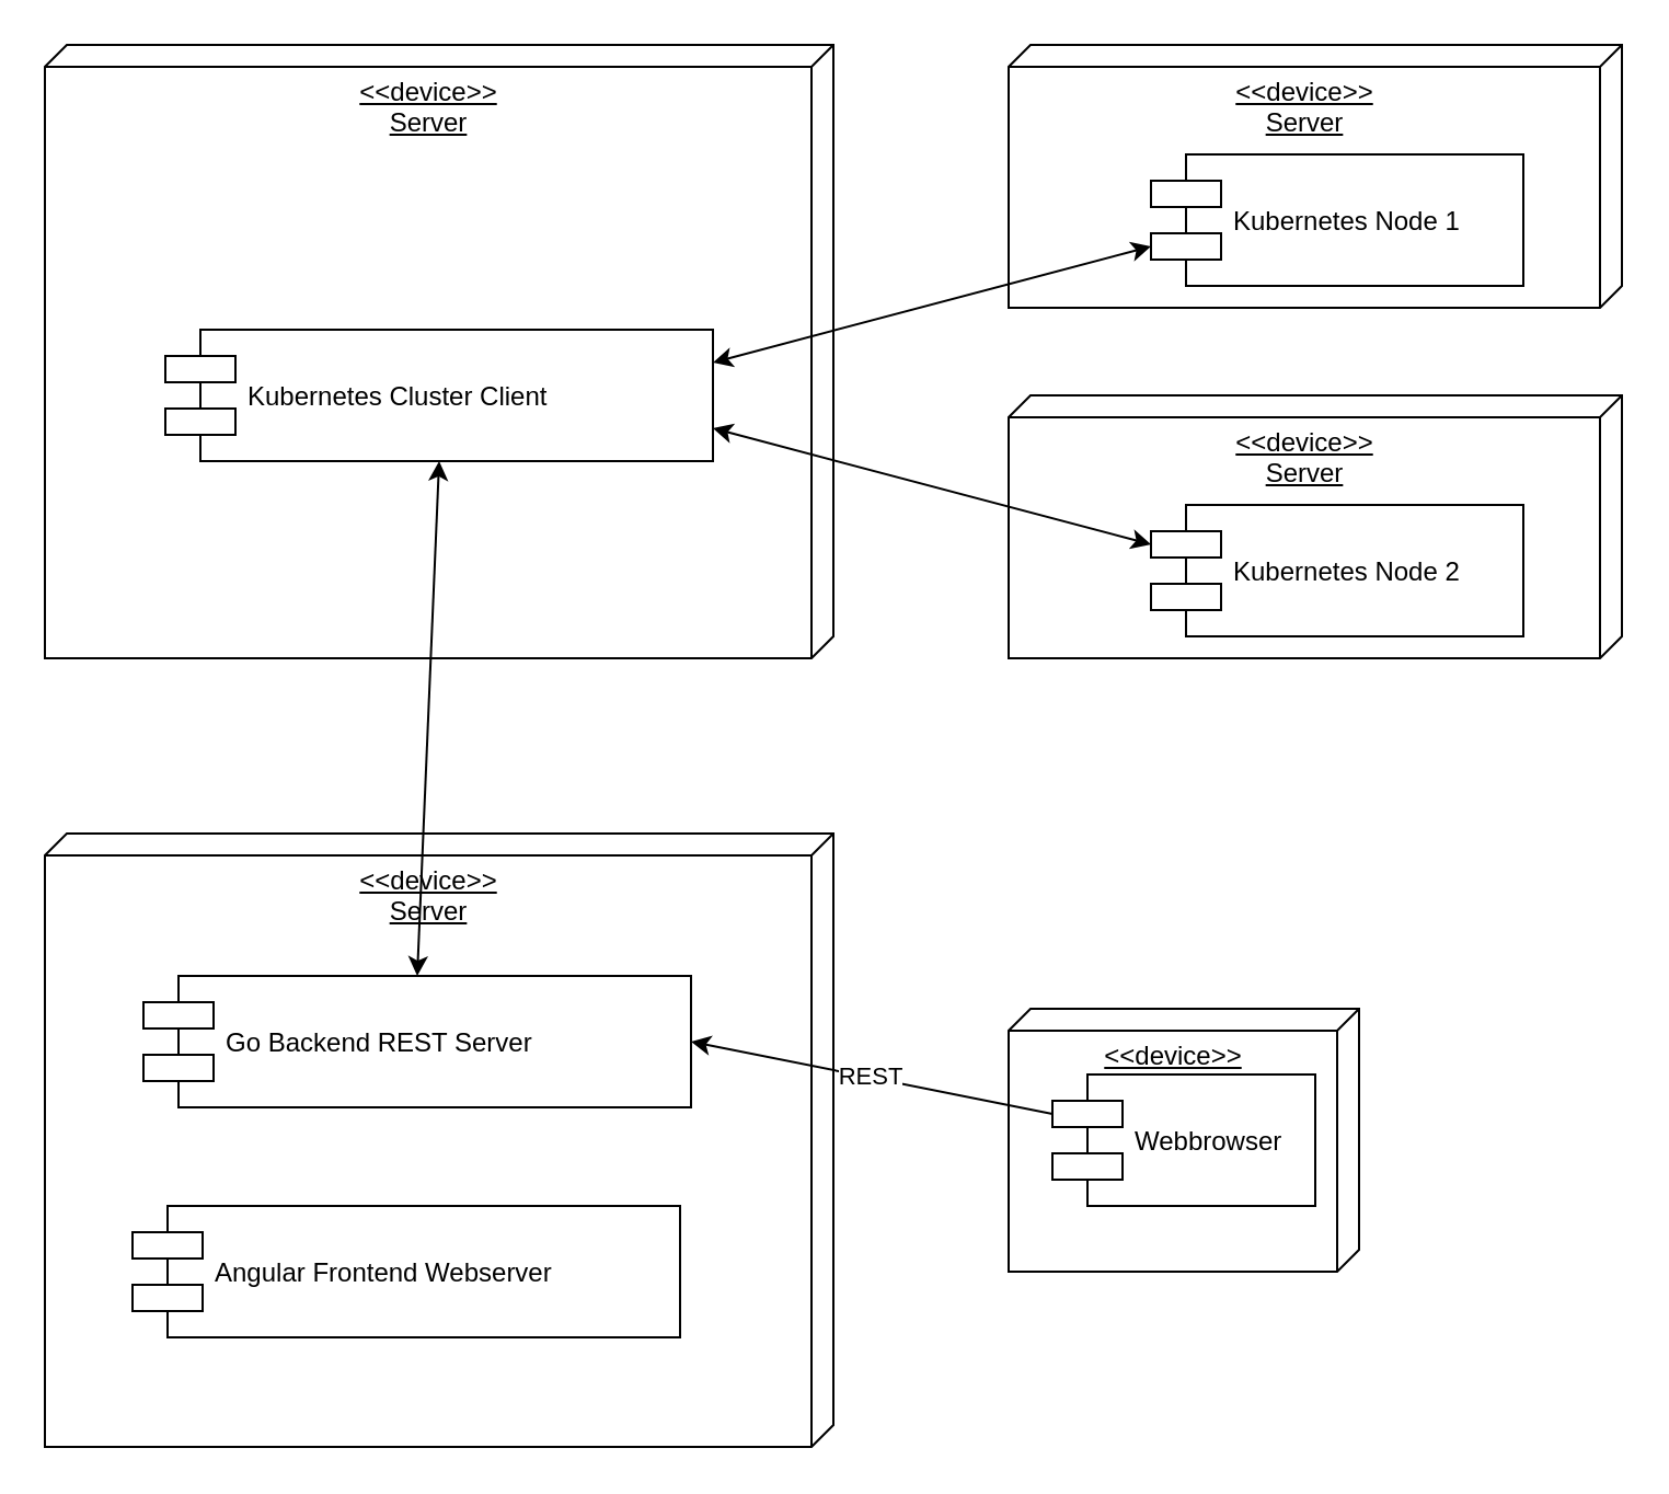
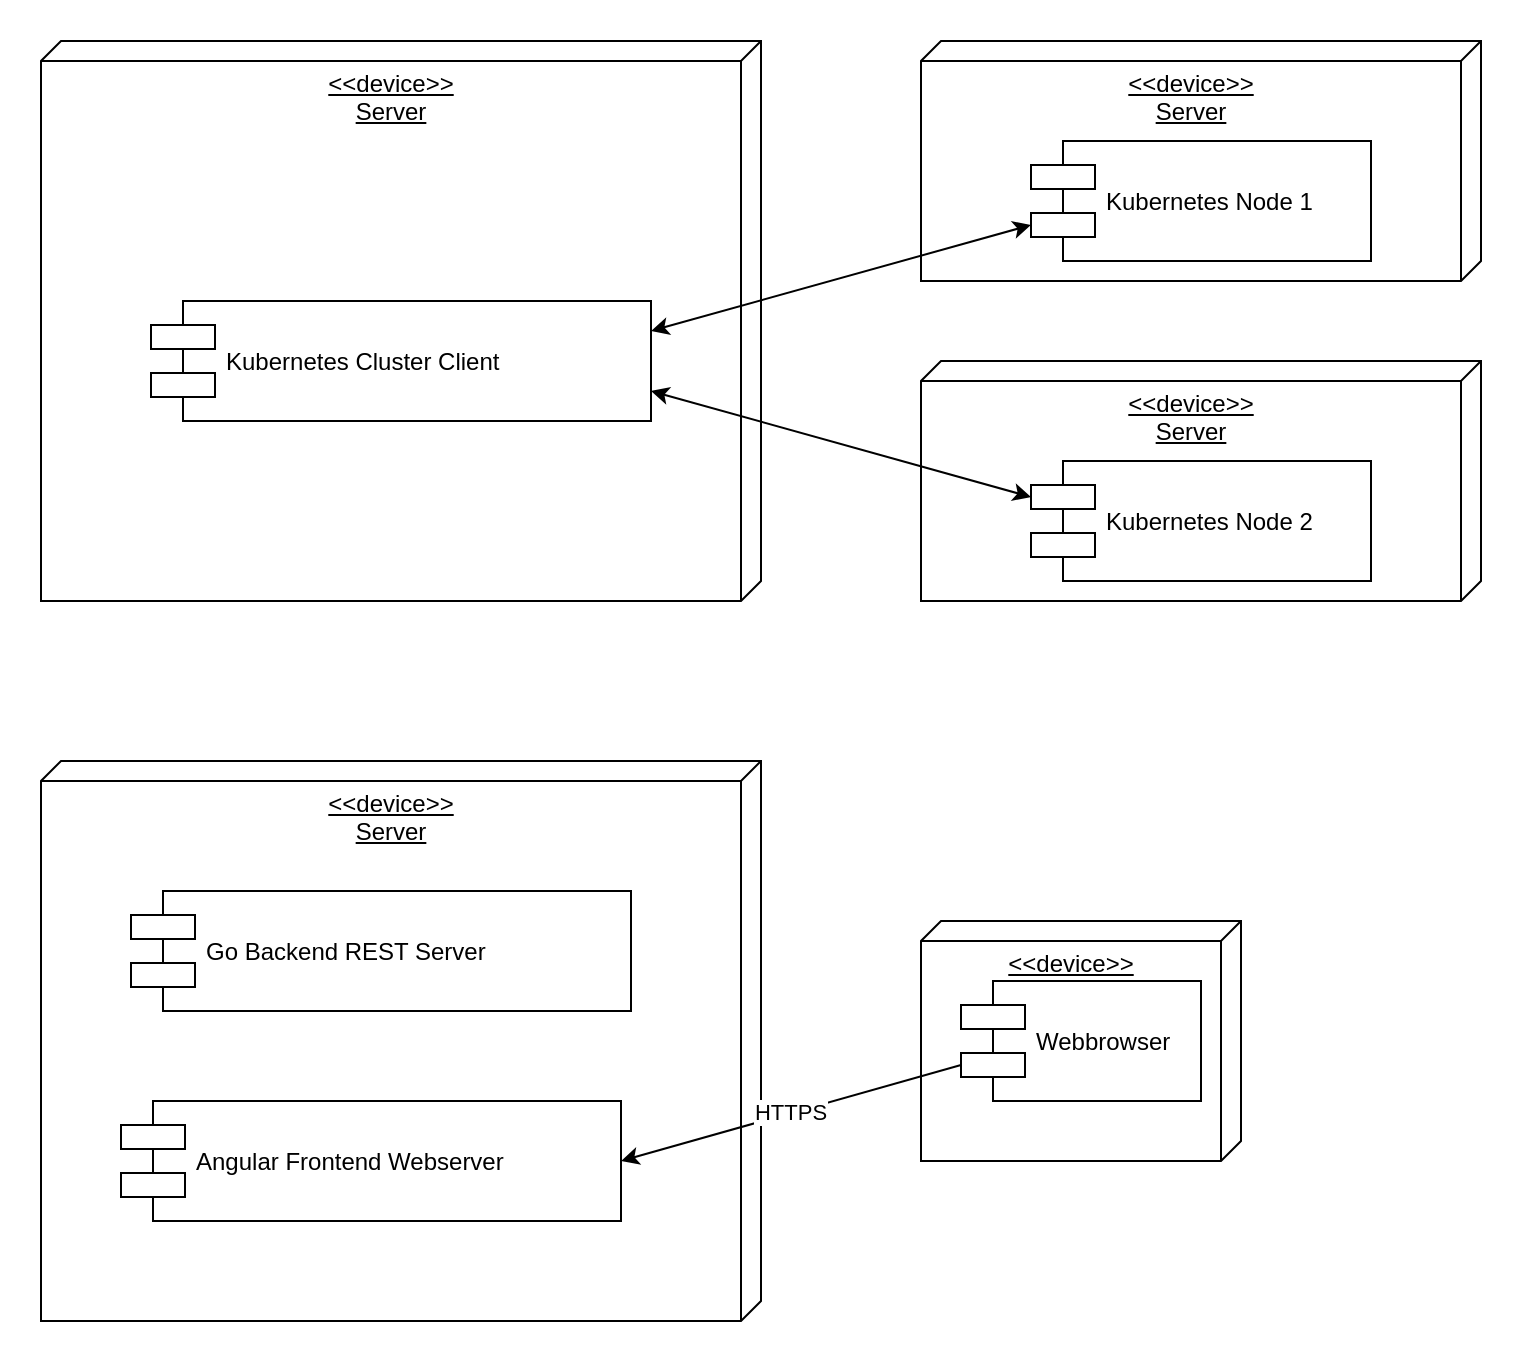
  <mxCell id="0" />
  <mxCell id="1" parent="0" />
  <mxCell id="2" value="&lt;div align=&quot;center&quot;&gt;&amp;lt;&amp;lt;device&amp;gt;&amp;gt;&lt;/div&gt;&lt;div align=&quot;center&quot;&gt;Server&lt;br&gt;&lt;/div&gt;" style="verticalAlign=top;align=center;spacingTop=8;spacingLeft=2;spacingRight=12;shape=cube;size=10;direction=south;fontStyle=4;html=1;" vertex="1" parent="1"><mxGeometry x="460" y="180" width="280" height="120" as="geometry" /></mxCell>
  <mxCell id="3" value="&lt;div align=&quot;center&quot;&gt;&amp;lt;&amp;lt;device&amp;gt;&amp;gt;&lt;/div&gt;&lt;div align=&quot;center&quot;&gt;Server&lt;br&gt;&lt;/div&gt;" style="verticalAlign=top;align=center;spacingTop=8;spacingLeft=2;spacingRight=12;shape=cube;size=10;direction=south;fontStyle=4;html=1;" vertex="1" parent="1"><mxGeometry x="460" y="20" width="280" height="120" as="geometry" /></mxCell>
- <mxCell id="4" value="&lt;div align=&quot;center&quot;&gt;&amp;lt;&amp;lt;device&amp;gt;&amp;gt;&lt;/div&gt;&lt;div align=&quot;center&quot;&gt;Frontend&lt;br&gt;&lt;/div&gt;" style="verticalAlign=top;align=center;spacingTop=8;spacingLeft=2;spacingRight=12;shape=cube;size=10;direction=south;fontStyle=4;html=1;" vertex="1" parent="1"><mxGeometry x="460" y="460" width="160" height="120" as="geometry" /></mxCell>
+ <mxCell id="4" value="&lt;div align=&quot;center&quot;&gt;&amp;lt;&amp;lt;device&amp;gt;&amp;gt;&lt;/div&gt;&lt;div align=&quot;center&quot;&gt;Client&lt;br&gt;&lt;/div&gt;" style="verticalAlign=top;align=center;spacingTop=8;spacingLeft=2;spacingRight=12;shape=cube;size=10;direction=south;fontStyle=4;html=1;" vertex="1" parent="1"><mxGeometry x="460" y="460" width="160" height="120" as="geometry" /></mxCell>
  <mxCell id="5" value="Webbrowser" style="shape=component;align=left;spacingLeft=36;" vertex="1" parent="1"><mxGeometry x="480" y="490" width="120" height="60" as="geometry" /></mxCell>
  <mxCell id="6" value="&lt;div align=&quot;center&quot;&gt;&amp;lt;&amp;lt;device&amp;gt;&amp;gt;&lt;/div&gt;&lt;div align=&quot;center&quot;&gt;Server&lt;br&gt;&lt;/div&gt;" style="verticalAlign=top;align=center;spacingTop=8;spacingLeft=2;spacingRight=12;shape=cube;size=10;direction=south;fontStyle=4;html=1;" vertex="1" parent="1"><mxGeometry x="20" y="380" width="360" height="280" as="geometry" /></mxCell>
  <mxCell id="7" value="&lt;div align=&quot;center&quot;&gt;&amp;lt;&amp;lt;device&amp;gt;&amp;gt;&lt;/div&gt;&lt;div align=&quot;center&quot;&gt;Server&lt;br&gt;&lt;/div&gt;" style="verticalAlign=top;align=center;spacingTop=8;spacingLeft=2;spacingRight=12;shape=cube;size=10;direction=south;fontStyle=4;html=1;" vertex="1" parent="1"><mxGeometry x="20" y="20" width="360" height="280" as="geometry" /></mxCell>
+ <mxCell id="8" value="HTTPS" style="edgeStyle=none;rounded=0;orthogonalLoop=1;jettySize=auto;html=1;exitX=1;exitY=0.5;exitDx=0;exitDy=0;entryX=0;entryY=0.7;entryDx=0;entryDy=0;startArrow=classic;startFill=1;endArrow=none;endFill=0;" edge="1" parent="1" source="9" target="5"><mxGeometry relative="1" as="geometry" /></mxCell>
  <mxCell id="9" value="Angular Frontend Webserver" style="shape=component;align=left;spacingLeft=36;" vertex="1" parent="1"><mxGeometry x="60" y="550" width="250" height="60" as="geometry" /></mxCell>
- <mxCell id="10" value="REST" style="edgeStyle=none;rounded=0;orthogonalLoop=1;jettySize=auto;html=1;exitX=1;exitY=0.5;exitDx=0;exitDy=0;entryX=0;entryY=0.3;entryDx=0;entryDy=0;startArrow=classic;startFill=1;endArrow=none;endFill=0;" edge="1" parent="1" source="11" target="5"><mxGeometry relative="1" as="geometry" /></mxCell>
  <mxCell id="11" value="Go Backend REST Server" style="shape=component;align=left;spacingLeft=36;" vertex="1" parent="1"><mxGeometry x="65" y="445" width="250" height="60" as="geometry" /></mxCell>
  <mxCell id="12" style="rounded=0;orthogonalLoop=1;jettySize=auto;html=1;exitX=1;exitY=0.75;exitDx=0;exitDy=0;entryX=0;entryY=0.3;entryDx=0;entryDy=0;startArrow=classic;startFill=1;" edge="1" parent="1" source="15" target="17"><mxGeometry relative="1" as="geometry" /></mxCell>
  <mxCell id="13" style="rounded=0;orthogonalLoop=1;jettySize=auto;html=1;exitX=1;exitY=0.25;exitDx=0;exitDy=0;entryX=0;entryY=0.7;entryDx=0;entryDy=0;startArrow=classic;startFill=1;" edge="1" parent="1" source="15" target="16"><mxGeometry relative="1" as="geometry" /></mxCell>
- <mxCell id="14" style="edgeStyle=none;rounded=0;orthogonalLoop=1;jettySize=auto;html=1;exitX=0.5;exitY=1;exitDx=0;exitDy=0;entryX=0.5;entryY=0;entryDx=0;entryDy=0;startArrow=classic;startFill=1;" edge="1" parent="1" source="15" target="11"><mxGeometry relative="1" as="geometry" /></mxCell>
  <mxCell id="15" value="Kubernetes Cluster Client" style="shape=component;align=left;spacingLeft=36;" vertex="1" parent="1"><mxGeometry x="75" y="150" width="250" height="60" as="geometry" /></mxCell>
- <mxCell id="16" value="Kubernetes Node 1" style="shape=component;align=left;spacingLeft=36;" vertex="1" parent="1"><mxGeometry x="525" y="70" width="170" height="60" as="geometry" /></mxCell>
- <mxCell id="17" value="Kubernetes Node 2" style="shape=component;align=left;spacingLeft=36;" vertex="1" parent="1"><mxGeometry x="525" y="230" width="170" height="60" as="geometry" /></mxCell>
+ <mxCell id="16" value="Kubernetes Node 1" style="shape=component;align=left;spacingLeft=36;" vertex="1" parent="1"><mxGeometry x="515" y="70" width="170" height="60" as="geometry" /></mxCell>
+ <mxCell id="17" value="Kubernetes Node 2" style="shape=component;align=left;spacingLeft=36;" vertex="1" parent="1"><mxGeometry x="515" y="230" width="170" height="60" as="geometry" /></mxCell>
